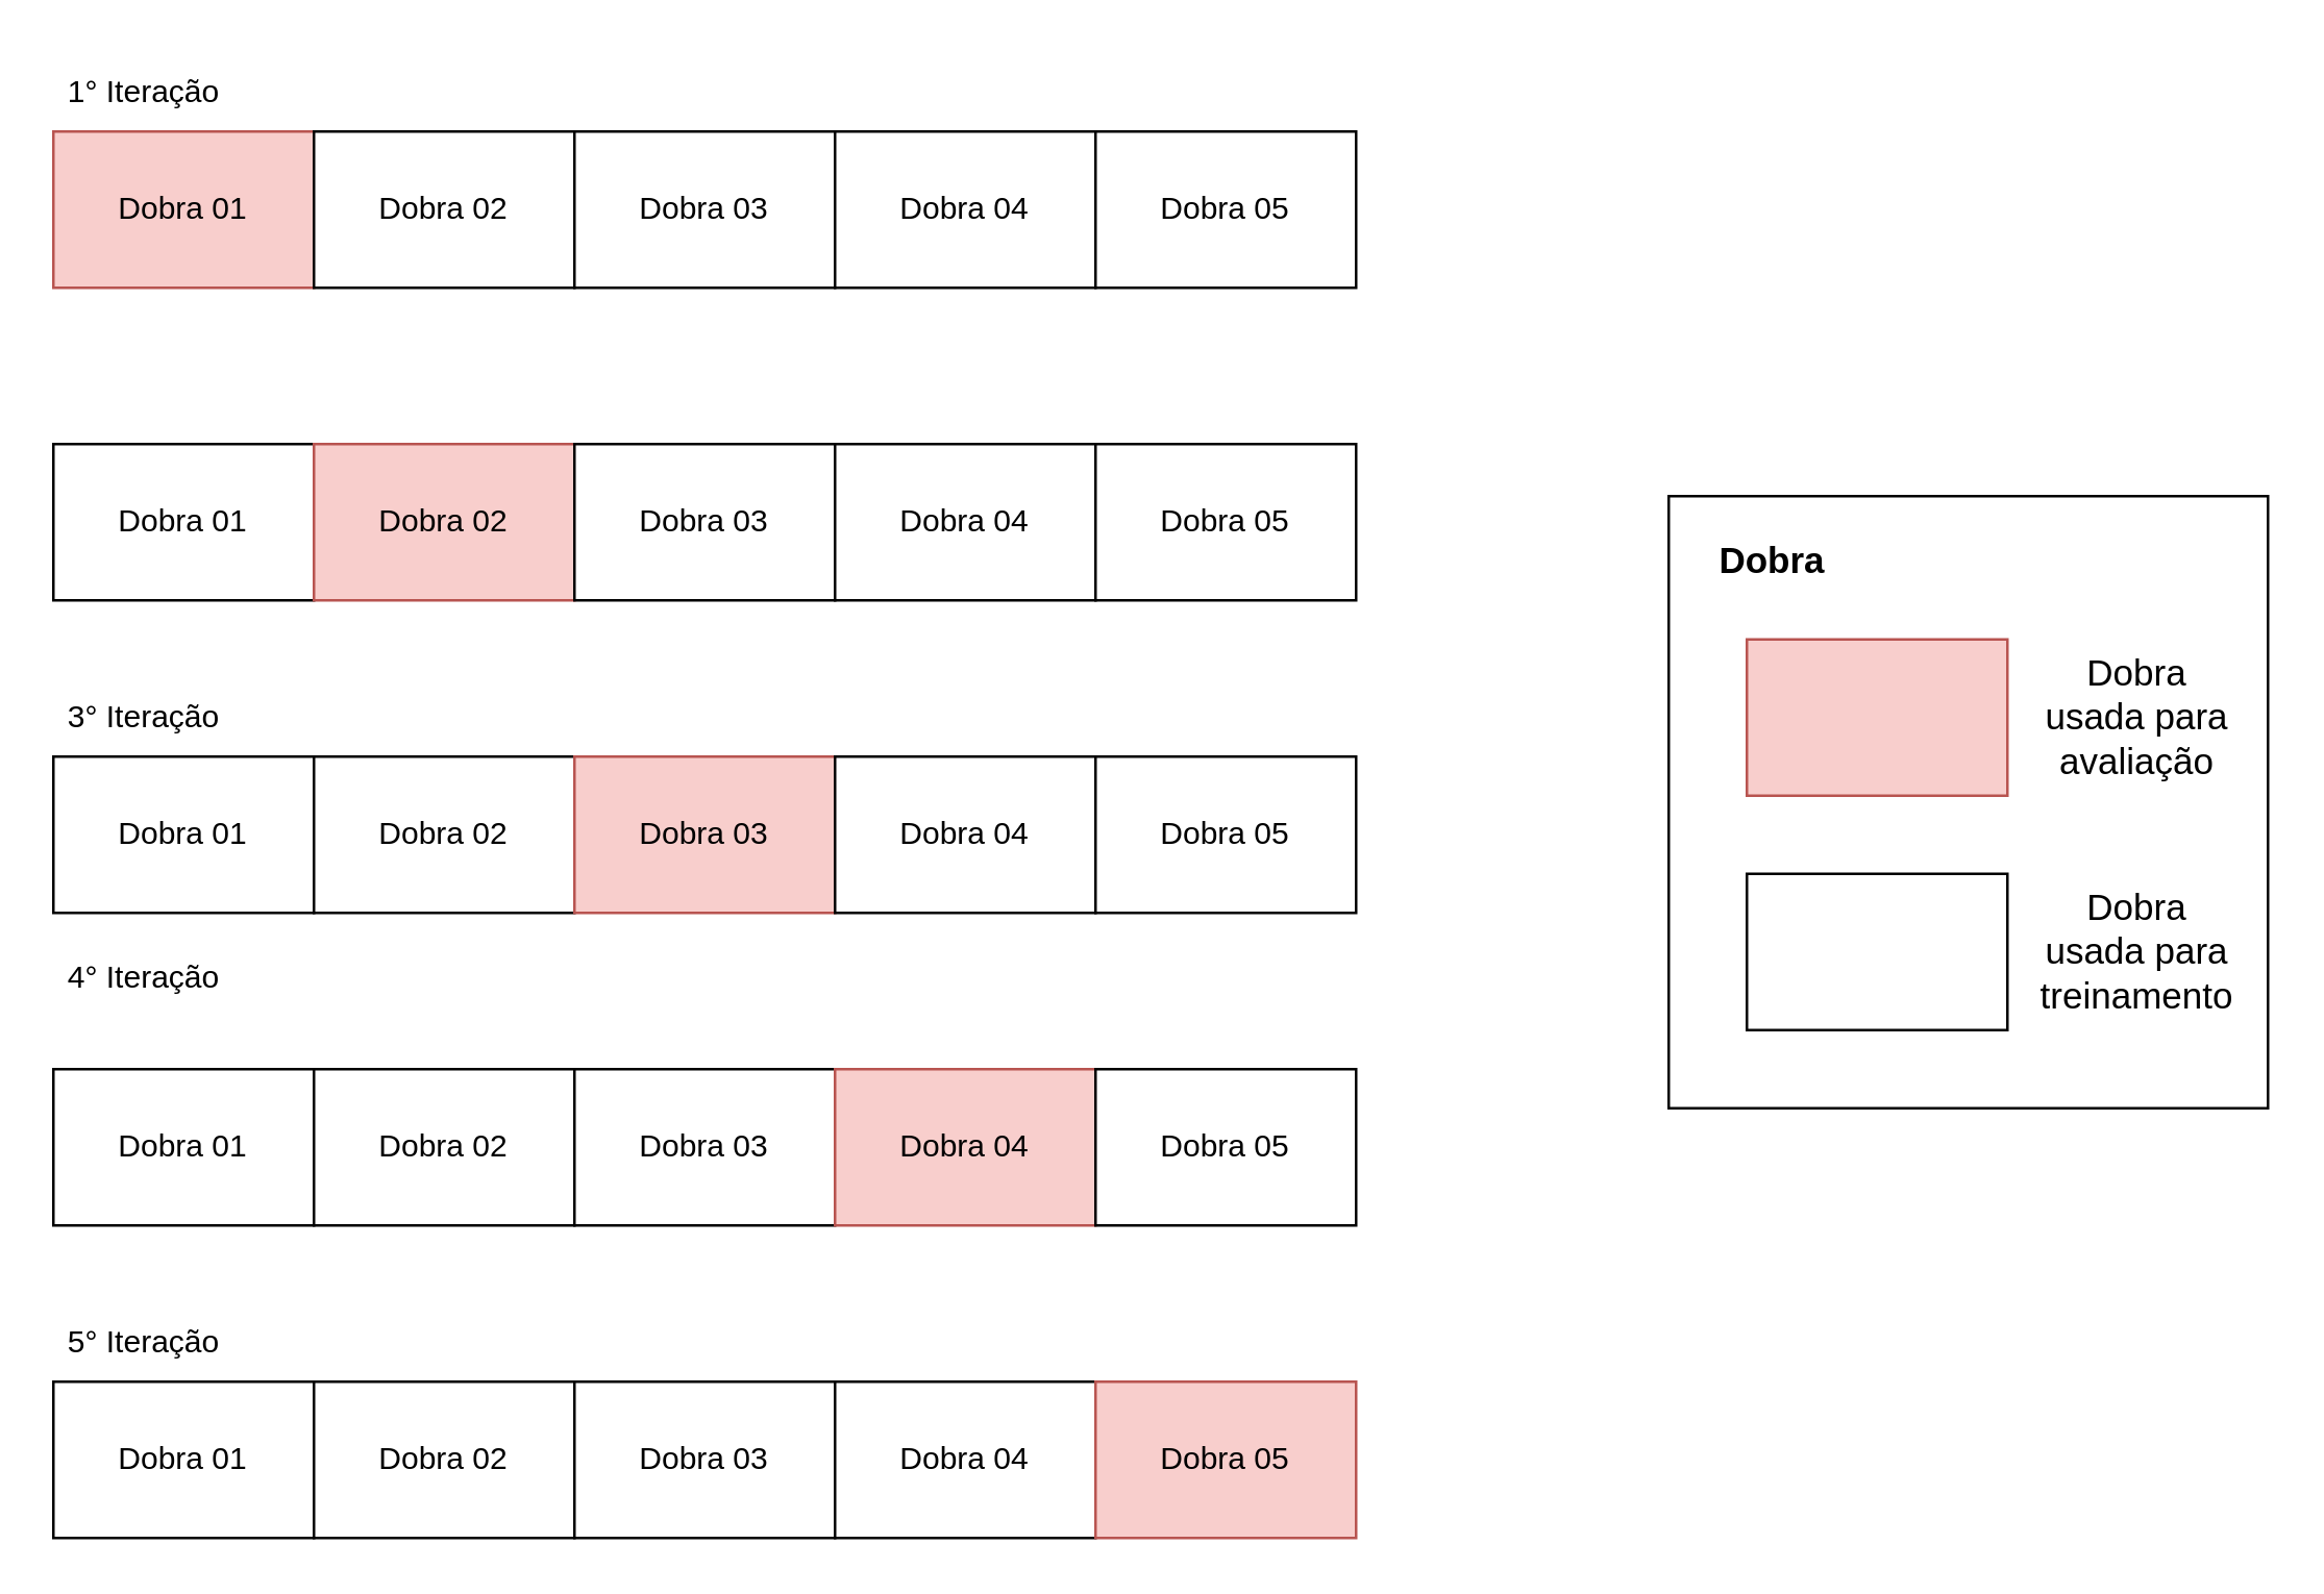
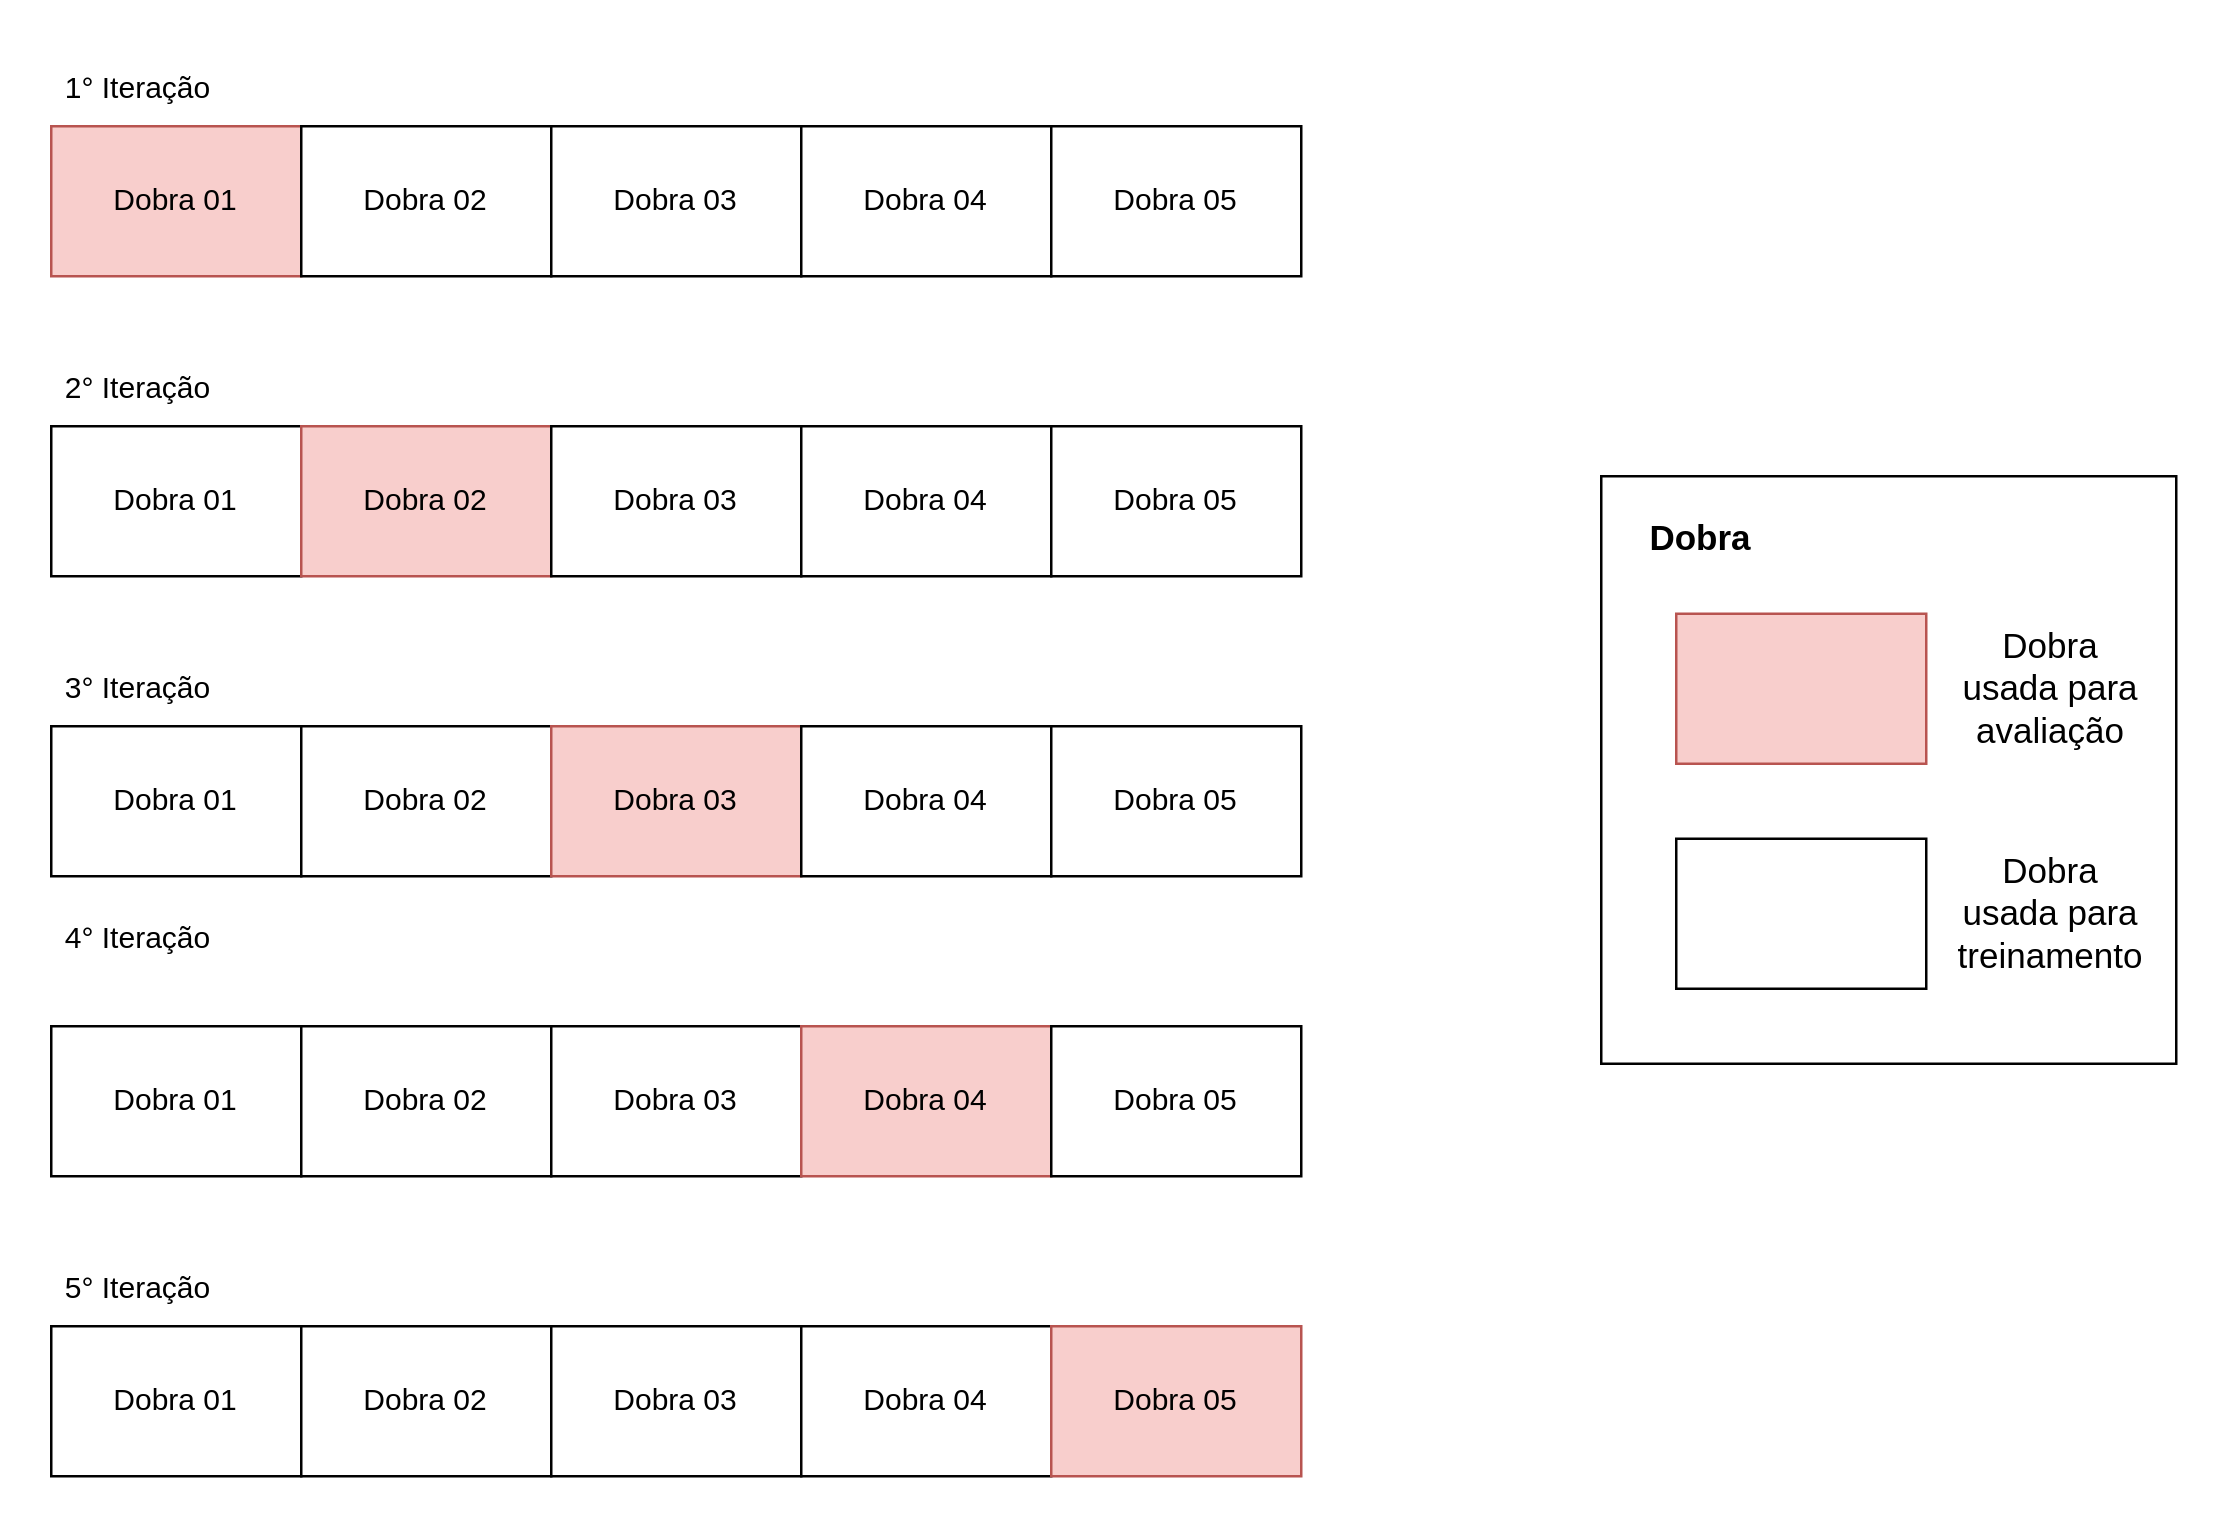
  <mxCell id="0" />
  <mxCell id="1" parent="0" />
  <mxCell id="2" value="Dobra 01" style="rounded=0;whiteSpace=wrap;html=1;fillColor=#f8cecc;strokeColor=#b85450;" vertex="1" parent="1"><mxGeometry x="20" y="50" width="100" height="60" as="geometry" /></mxCell>
  <mxCell id="3" value="Dobra 02" style="rounded=0;whiteSpace=wrap;html=1;" vertex="1" parent="1"><mxGeometry x="120" y="50" width="100" height="60" as="geometry" /></mxCell>
  <mxCell id="4" value="Dobra 03" style="rounded=0;whiteSpace=wrap;html=1;" vertex="1" parent="1"><mxGeometry x="220" y="50" width="100" height="60" as="geometry" /></mxCell>
  <mxCell id="5" value="Dobra 04" style="rounded=0;whiteSpace=wrap;html=1;" vertex="1" parent="1"><mxGeometry x="320" y="50" width="100" height="60" as="geometry" /></mxCell>
  <mxCell id="6" value="Dobra 05" style="rounded=0;whiteSpace=wrap;html=1;" vertex="1" parent="1"><mxGeometry x="420" y="50" width="100" height="60" as="geometry" /></mxCell>
  <mxCell id="7" value="Dobra 01" style="rounded=0;whiteSpace=wrap;html=1;" vertex="1" parent="1"><mxGeometry x="20" y="170" width="100" height="60" as="geometry" /></mxCell>
  <mxCell id="8" value="Dobra 02" style="rounded=0;whiteSpace=wrap;html=1;fillColor=#f8cecc;strokeColor=#b85450;" vertex="1" parent="1"><mxGeometry x="120" y="170" width="100" height="60" as="geometry" /></mxCell>
  <mxCell id="9" value="Dobra 03" style="rounded=0;whiteSpace=wrap;html=1;" vertex="1" parent="1"><mxGeometry x="220" y="170" width="100" height="60" as="geometry" /></mxCell>
  <mxCell id="10" value="Dobra 04" style="rounded=0;whiteSpace=wrap;html=1;" vertex="1" parent="1"><mxGeometry x="320" y="170" width="100" height="60" as="geometry" /></mxCell>
  <mxCell id="11" value="Dobra 05" style="rounded=0;whiteSpace=wrap;html=1;" vertex="1" parent="1"><mxGeometry x="420" y="170" width="100" height="60" as="geometry" /></mxCell>
  <mxCell id="12" value="Dobra 01" style="rounded=0;whiteSpace=wrap;html=1;" vertex="1" parent="1"><mxGeometry x="20" y="290" width="100" height="60" as="geometry" /></mxCell>
  <mxCell id="13" value="Dobra 02" style="rounded=0;whiteSpace=wrap;html=1;" vertex="1" parent="1"><mxGeometry x="120" y="290" width="100" height="60" as="geometry" /></mxCell>
  <mxCell id="14" value="Dobra 03" style="rounded=0;whiteSpace=wrap;html=1;fillColor=#f8cecc;strokeColor=#b85450;" vertex="1" parent="1"><mxGeometry x="220" y="290" width="100" height="60" as="geometry" /></mxCell>
  <mxCell id="15" value="Dobra 04" style="rounded=0;whiteSpace=wrap;html=1;" vertex="1" parent="1"><mxGeometry x="320" y="290" width="100" height="60" as="geometry" /></mxCell>
  <mxCell id="16" value="Dobra 05" style="rounded=0;whiteSpace=wrap;html=1;" vertex="1" parent="1"><mxGeometry x="420" y="290" width="100" height="60" as="geometry" /></mxCell>
  <mxCell id="17" value="Dobra 01" style="rounded=0;whiteSpace=wrap;html=1;" vertex="1" parent="1"><mxGeometry x="20" y="410" width="100" height="60" as="geometry" /></mxCell>
  <mxCell id="18" value="Dobra 02" style="rounded=0;whiteSpace=wrap;html=1;" vertex="1" parent="1"><mxGeometry x="120" y="410" width="100" height="60" as="geometry" /></mxCell>
  <mxCell id="19" value="Dobra 03" style="rounded=0;whiteSpace=wrap;html=1;" vertex="1" parent="1"><mxGeometry x="220" y="410" width="100" height="60" as="geometry" /></mxCell>
  <mxCell id="20" value="Dobra 04" style="rounded=0;whiteSpace=wrap;html=1;fillColor=#f8cecc;strokeColor=#b85450;" vertex="1" parent="1"><mxGeometry x="320" y="410" width="100" height="60" as="geometry" /></mxCell>
  <mxCell id="21" value="Dobra 05" style="rounded=0;whiteSpace=wrap;html=1;" vertex="1" parent="1"><mxGeometry x="420" y="410" width="100" height="60" as="geometry" /></mxCell>
  <mxCell id="22" value="Dobra 01" style="rounded=0;whiteSpace=wrap;html=1;" vertex="1" parent="1"><mxGeometry x="20" y="530" width="100" height="60" as="geometry" /></mxCell>
  <mxCell id="23" value="Dobra 02" style="rounded=0;whiteSpace=wrap;html=1;" vertex="1" parent="1"><mxGeometry x="120" y="530" width="100" height="60" as="geometry" /></mxCell>
  <mxCell id="24" value="Dobra 03" style="rounded=0;whiteSpace=wrap;html=1;" vertex="1" parent="1"><mxGeometry x="220" y="530" width="100" height="60" as="geometry" /></mxCell>
  <mxCell id="25" value="Dobra 04" style="rounded=0;whiteSpace=wrap;html=1;" vertex="1" parent="1"><mxGeometry x="320" y="530" width="100" height="60" as="geometry" /></mxCell>
  <mxCell id="26" value="Dobra 05" style="rounded=0;whiteSpace=wrap;html=1;fillColor=#f8cecc;strokeColor=#b85450;" vertex="1" parent="1"><mxGeometry x="420" y="530" width="100" height="60" as="geometry" /></mxCell>
  <mxCell id="27" value="1° Iteração" style="text;html=1;strokeColor=none;fillColor=none;align=center;verticalAlign=middle;whiteSpace=wrap;rounded=0;" vertex="1" parent="1"><mxGeometry x="20" y="20" width="70" height="30" as="geometry" /></mxCell>
+ <mxCell id="28" value="2° Iteração" style="text;html=1;strokeColor=none;fillColor=none;align=center;verticalAlign=middle;whiteSpace=wrap;rounded=0;" vertex="1" parent="1"><mxGeometry x="20" y="140" width="70" height="30" as="geometry" /></mxCell>
  <mxCell id="29" value="3° Iteração" style="text;html=1;strokeColor=none;fillColor=none;align=center;verticalAlign=middle;whiteSpace=wrap;rounded=0;" vertex="1" parent="1"><mxGeometry x="20" y="260" width="70" height="30" as="geometry" /></mxCell>
  <mxCell id="30" value="4° Iteração" style="text;html=1;strokeColor=none;fillColor=none;align=center;verticalAlign=middle;whiteSpace=wrap;rounded=0;" vertex="1" parent="1"><mxGeometry x="20" y="360" width="70" height="30" as="geometry" /></mxCell>
  <mxCell id="31" value="5° Iteração" style="text;html=1;strokeColor=none;fillColor=none;align=center;verticalAlign=middle;whiteSpace=wrap;rounded=0;" vertex="1" parent="1"><mxGeometry x="20" y="500" width="70" height="30" as="geometry" /></mxCell>
  <mxCell id="32" value="" style="rounded=0;whiteSpace=wrap;html=1;fillColor=#f8cecc;strokeColor=#b85450;" vertex="1" parent="1"><mxGeometry x="670" y="245" width="100" height="60" as="geometry" /></mxCell>
  <mxCell id="33" value="" style="rounded=0;whiteSpace=wrap;html=1;" vertex="1" parent="1"><mxGeometry x="670" y="335" width="100" height="60" as="geometry" /></mxCell>
  <mxCell id="34" value="&lt;font style=&quot;font-size: 14px;&quot;&gt;Dobra usada para avaliação&lt;/font&gt;" style="text;html=1;strokeColor=none;fillColor=none;align=center;verticalAlign=middle;whiteSpace=wrap;rounded=0;" vertex="1" parent="1"><mxGeometry x="780" y="260" width="80" height="30" as="geometry" /></mxCell>
  <mxCell id="35" value="&lt;font style=&quot;font-size: 14px;&quot;&gt;Dobra usada para treinamento&lt;/font&gt;" style="text;html=1;strokeColor=none;fillColor=none;align=center;verticalAlign=middle;whiteSpace=wrap;rounded=0;" vertex="1" parent="1"><mxGeometry x="780" y="350" width="80" height="30" as="geometry" /></mxCell>
  <mxCell id="36" value="" style="rounded=0;whiteSpace=wrap;html=1;fontSize=14;fillColor=none;" vertex="1" parent="1"><mxGeometry x="640" y="190" width="230" height="235" as="geometry" /></mxCell>
  <mxCell id="37" value="&lt;b&gt;Dobra&lt;/b&gt;" style="text;html=1;strokeColor=none;fillColor=none;align=center;verticalAlign=middle;whiteSpace=wrap;rounded=0;fontSize=14;" vertex="1" parent="1"><mxGeometry x="650" y="200" width="60" height="30" as="geometry" /></mxCell>
